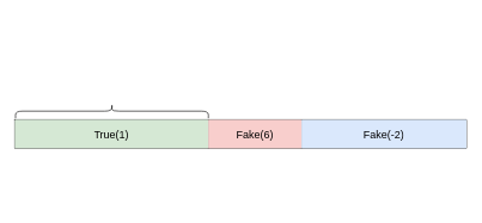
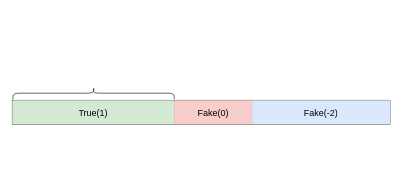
  <mxCell id="0" />
  <mxCell id="1" parent="0" />
  <mxCell id="2" value="" style="shape=table;html=1;whiteSpace=wrap;startSize=0;container=1;collapsible=0;childLayout=tableLayout;" vertex="1" parent="1"><mxGeometry x="20" y="167" width="630" height="40" as="geometry" /></mxCell>
  <mxCell id="3" value="" style="shape=tableRow;horizontal=0;startSize=0;swimlaneHead=0;swimlaneBody=0;top=0;left=0;bottom=0;right=0;collapsible=0;dropTarget=0;fillColor=none;points=[[0,0.5],[1,0.5]];portConstraint=eastwest;" vertex="1" parent="2"><mxGeometry width="630" height="40" as="geometry" /></mxCell>
  <mxCell id="4" value="&lt;font style=&quot;font-size: 15px;&quot;&gt;True(1)&lt;/font&gt;" style="shape=partialRectangle;html=1;whiteSpace=wrap;connectable=0;fillColor=#d5e8d4;top=0;left=0;bottom=0;right=0;overflow=hidden;strokeColor=#82b366;" vertex="1" parent="3"><mxGeometry width="270" height="40" as="geometry"><mxRectangle width="270" height="40" as="alternateBounds" /></mxGeometry></mxCell>
- <mxCell id="5" value="&lt;font style=&quot;font-size: 15px;&quot;&gt;Fake(6)&lt;/font&gt;" style="shape=partialRectangle;html=1;whiteSpace=wrap;connectable=0;fillColor=#f8cecc;top=0;left=0;bottom=0;right=0;overflow=hidden;strokeColor=#b85450;" vertex="1" parent="3"><mxGeometry x="270" width="130" height="40" as="geometry"><mxRectangle width="130" height="40" as="alternateBounds" /></mxGeometry></mxCell>
+ <mxCell id="5" value="&lt;font style=&quot;font-size: 15px;&quot;&gt;Fake(0)&lt;/font&gt;" style="shape=partialRectangle;html=1;whiteSpace=wrap;connectable=0;fillColor=#f8cecc;top=0;left=0;bottom=0;right=0;overflow=hidden;strokeColor=#b85450;" vertex="1" parent="3"><mxGeometry x="270" width="130" height="40" as="geometry"><mxRectangle width="130" height="40" as="alternateBounds" /></mxGeometry></mxCell>
  <mxCell id="6" value="&lt;font style=&quot;font-size: 15px;&quot;&gt;Fake(-2)&lt;/font&gt;" style="shape=partialRectangle;html=1;whiteSpace=wrap;connectable=0;fillColor=#dae8fc;top=0;left=0;bottom=0;right=0;overflow=hidden;strokeColor=#6c8ebf;" vertex="1" parent="3"><mxGeometry x="400" width="230" height="40" as="geometry"><mxRectangle width="230" height="40" as="alternateBounds" /></mxGeometry></mxCell>
  <mxCell id="7" value="" style="shape=curlyBracket;whiteSpace=wrap;html=1;rounded=1;flipH=1;fontSize=15;rotation=-90;" vertex="1" parent="1"><mxGeometry x="145.5" y="20.5" width="20" height="269" as="geometry" /></mxCell>
